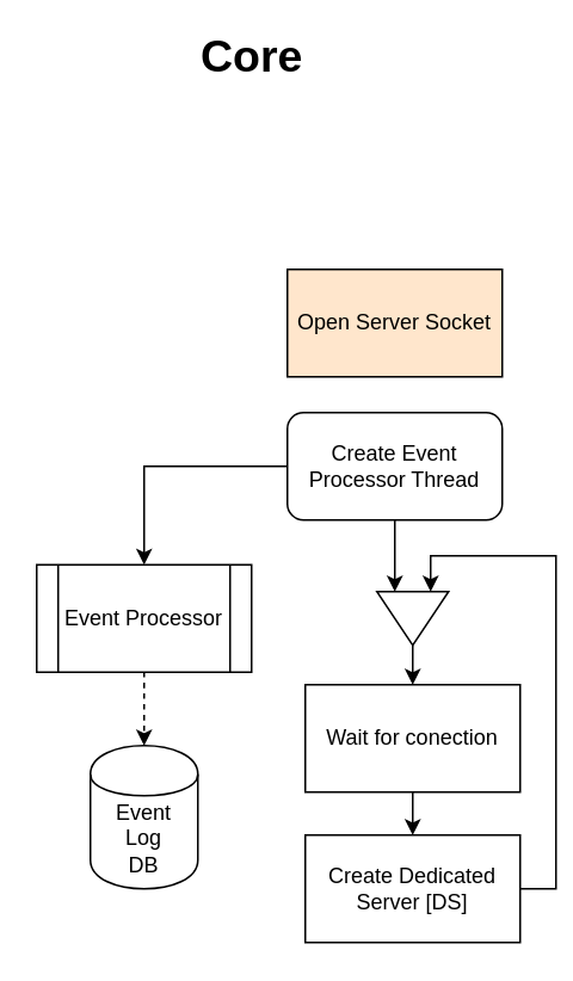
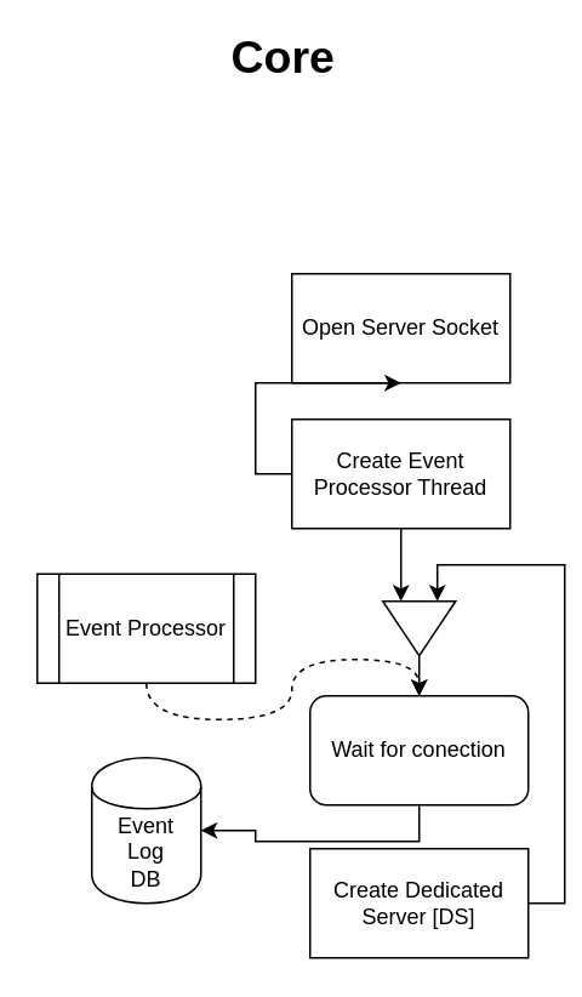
  <mxCell id="0" />
  <mxCell id="1" parent="0" />
  <mxCell id="2" style="edgeStyle=orthogonalEdgeStyle;rounded=0;orthogonalLoop=1;jettySize=auto;html=1;exitX=0.5;exitY=1;exitDx=0;exitDy=0;entryX=0;entryY=0.75;entryDx=0;entryDy=0;" parent="1" source="11" target="5" edge="1"><mxGeometry relative="1" as="geometry" /></mxCell>
- <mxCell id="3" value="Open Server Socket" style="rounded=0;whiteSpace=wrap;html=1;fillColor=#ffe6cc;" parent="1" vertex="1"><mxGeometry x="160" y="150" width="120" height="60" as="geometry" /></mxCell>
+ <mxCell id="3" value="Open Server Socket" style="rounded=0;whiteSpace=wrap;html=1;" parent="1" vertex="1"><mxGeometry x="160" y="150" width="120" height="60" as="geometry" /></mxCell>
  <mxCell id="4" style="edgeStyle=orthogonalEdgeStyle;rounded=0;orthogonalLoop=1;jettySize=auto;html=1;exitX=1;exitY=0.5;exitDx=0;exitDy=0;entryX=0.5;entryY=0;entryDx=0;entryDy=0;" parent="1" source="5" target="7" edge="1"><mxGeometry relative="1" as="geometry" /></mxCell>
  <mxCell id="5" value="" style="triangle;whiteSpace=wrap;html=1;rotation=90;" parent="1" vertex="1"><mxGeometry x="215" y="325" width="30" height="40" as="geometry" /></mxCell>
- <mxCell id="6" style="edgeStyle=orthogonalEdgeStyle;rounded=0;orthogonalLoop=1;jettySize=auto;html=1;exitX=0.5;exitY=1;exitDx=0;exitDy=0;entryX=0.5;entryY=0;entryDx=0;entryDy=0;" parent="1" source="7" target="9" edge="1"><mxGeometry relative="1" as="geometry" /></mxCell>
- <mxCell id="7" value="Wait for conection" style="rounded=0;whiteSpace=wrap;html=1;" parent="1" vertex="1"><mxGeometry x="170" y="382" width="120" height="60" as="geometry" /></mxCell>
+ <mxCell id="6" style="edgeStyle=orthogonalEdgeStyle;rounded=0;orthogonalLoop=1;jettySize=auto;html=1;exitX=0.5;exitY=1;exitDx=0;exitDy=0;" parent="1" source="7" target="14" edge="1"><mxGeometry relative="1" as="geometry" /></mxCell>
+ <mxCell id="7" value="Wait for conection" style="whiteSpace=wrap;html=1;rounded=1;" parent="1" vertex="1"><mxGeometry x="170" y="382" width="120" height="60" as="geometry" /></mxCell>
  <mxCell id="8" style="edgeStyle=orthogonalEdgeStyle;rounded=0;orthogonalLoop=1;jettySize=auto;html=1;exitX=1;exitY=0.5;exitDx=0;exitDy=0;entryX=0;entryY=0.25;entryDx=0;entryDy=0;" parent="1" source="9" target="5" edge="1"><mxGeometry relative="1" as="geometry" /></mxCell>
  <mxCell id="9" value="Create Dedicated Server [DS]" style="rounded=0;whiteSpace=wrap;html=1;" parent="1" vertex="1"><mxGeometry x="170" y="466" width="120" height="60" as="geometry" /></mxCell>
- <mxCell id="10" style="edgeStyle=orthogonalEdgeStyle;rounded=0;orthogonalLoop=1;jettySize=auto;html=1;exitX=0;exitY=0.5;exitDx=0;exitDy=0;entryX=0.5;entryY=0;entryDx=0;entryDy=0;" parent="1" source="11" target="13" edge="1"><mxGeometry relative="1" as="geometry" /></mxCell>
- <mxCell id="11" value="Create Event Processor Thread" style="whiteSpace=wrap;html=1;rounded=1;" parent="1" vertex="1"><mxGeometry x="160" y="230" width="120" height="60" as="geometry" /></mxCell>
- <mxCell id="12" style="edgeStyle=orthogonalEdgeStyle;curved=1;rounded=0;orthogonalLoop=1;jettySize=auto;html=1;exitX=0.5;exitY=1;exitDx=0;exitDy=0;entryX=0.5;entryY=0;entryDx=0;entryDy=0;dashed=1;" parent="1" source="13" target="14" edge="1"><mxGeometry relative="1" as="geometry" /></mxCell>
+ <mxCell id="10" style="edgeStyle=orthogonalEdgeStyle;rounded=0;orthogonalLoop=1;jettySize=auto;html=1;exitX=0;exitY=0.5;exitDx=0;exitDy=0;" parent="1" source="11" target="3" edge="1"><mxGeometry relative="1" as="geometry" /></mxCell>
+ <mxCell id="11" value="Create Event Processor Thread" style="rounded=0;whiteSpace=wrap;html=1;" parent="1" vertex="1"><mxGeometry x="160" y="230" width="120" height="60" as="geometry" /></mxCell>
+ <mxCell id="12" style="edgeStyle=orthogonalEdgeStyle;curved=1;rounded=0;orthogonalLoop=1;jettySize=auto;html=1;exitX=0.5;exitY=1;exitDx=0;exitDy=0;dashed=1;" parent="1" source="13" target="7" edge="1"><mxGeometry relative="1" as="geometry" /></mxCell>
  <mxCell id="13" value="Event Processor" style="shape=process;whiteSpace=wrap;html=1;backgroundOutline=1;" parent="1" vertex="1"><mxGeometry x="20" y="315" width="120" height="60" as="geometry" /></mxCell>
  <mxCell id="14" value="Event&lt;br&gt;Log&lt;br&gt;DB" style="shape=cylinder;whiteSpace=wrap;html=1;boundedLbl=1;backgroundOutline=1;" parent="1" vertex="1"><mxGeometry x="50" y="416" width="60" height="80" as="geometry" /></mxCell>
- <mxCell id="15" value="&lt;font style=&quot;font-size: 25px&quot;&gt;&lt;b&gt;Core&lt;/b&gt;&lt;/font&gt;" style="text;html=1;align=center;verticalAlign=middle;resizable=0;points=[];;autosize=1;" parent="1" vertex="1"><mxGeometry x="105" y="20" width="70" height="20" as="geometry" /></mxCell>
+ <mxCell id="15" value="&lt;font style=&quot;font-size: 25px&quot;&gt;&lt;b&gt;Core&lt;/b&gt;&lt;/font&gt;" style="text;html=1;align=center;verticalAlign=middle;resizable=0;points=[];;autosize=1;" parent="1" vertex="1"><mxGeometry x="120" y="20" width="70" height="20" as="geometry" /></mxCell>
